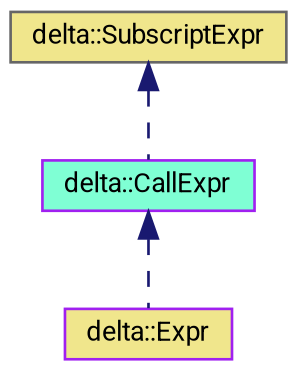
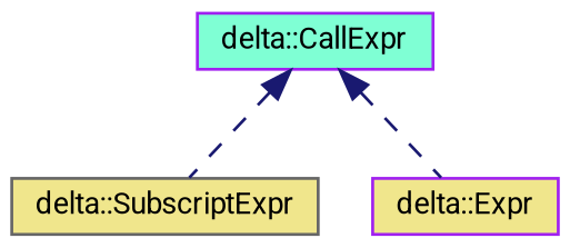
  digraph {
    fontname=Roboto
    node [color=purple fillcolor=khaki fontname=Roboto fontsize=10 shape=record style=filled]
    edge [color=midnightblue dir=back fontname=Roboto fontsize=10 labelfontname=Helvetica labelfontsize=10 style=dashed]
    n1 [color=gray40 fontcolor=black height=0.2 label="delta::SubscriptExpr" width=0.4]
    n2 [fillcolor=aquamarine height=0.2 label="delta::CallExpr" width=0.4]
    n3 [height=0.2 label="delta::Expr" width=0.4]
-   n1 -> n2
+   n2 -> n1
    n2 -> n3
  }
